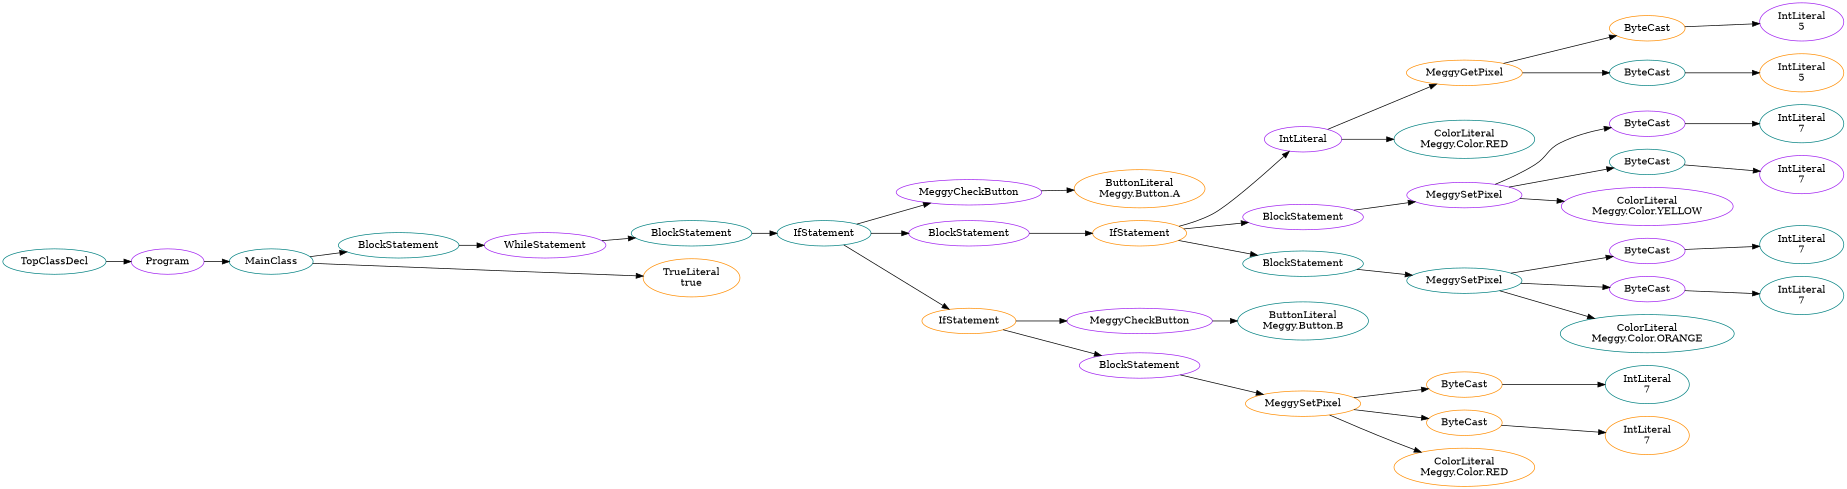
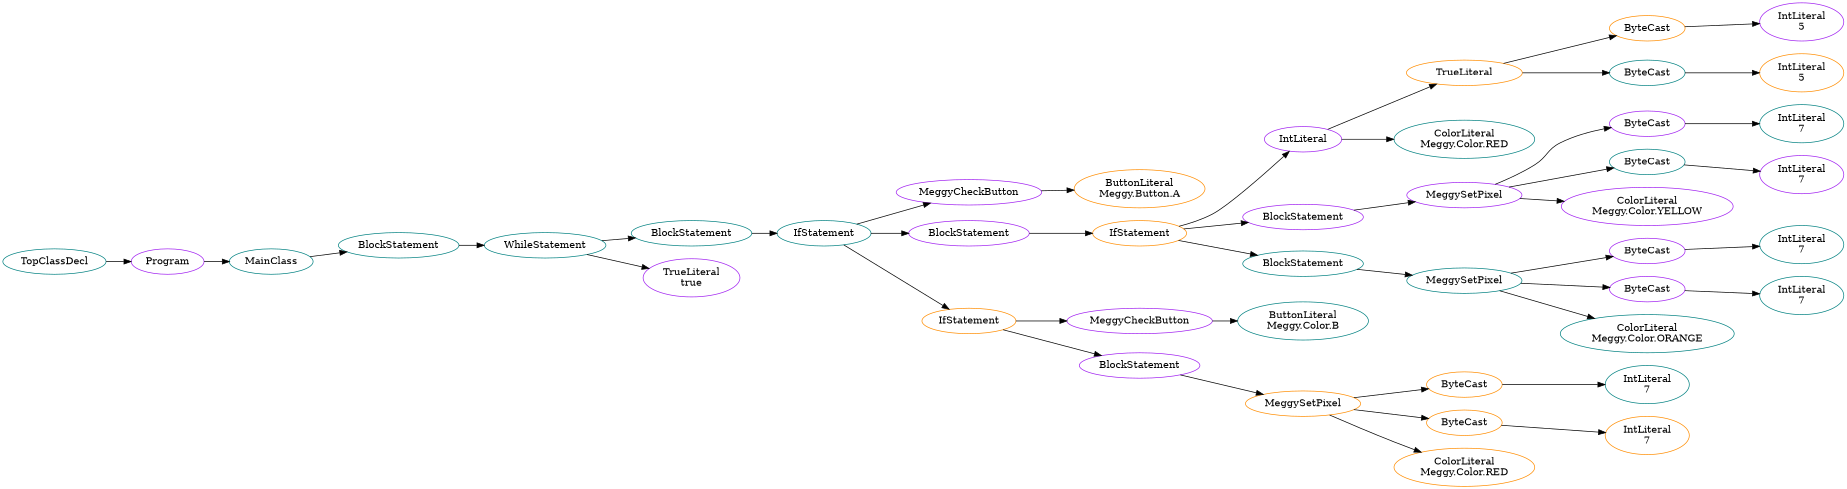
  digraph {
    rankdir=LR
    node [color=teal]
    n1 [color=purple label=Program]
    n2 [label=MainClass]
    n3 [label=BlockStatement]
    n4 [label=TopClassDecl]
-   n5 [color=purple label=WhileStatement]
-   n6 [color=darkorange label="TrueLiteral\ntrue"]
+   n5 [label=WhileStatement]
+   n6 [color=purple label="TrueLiteral\ntrue"]
    n7 [label=BlockStatement]
    n8 [label=IfStatement]
    n9 [color=purple label=MeggyCheckButton]
    n10 [color=purple label=BlockStatement]
    n11 [color=darkorange label=IfStatement]
    n12 [color=darkorange label="ButtonLiteral\nMeggy.Button.A"]
    n13 [color=darkorange label=IfStatement]
    n14 [color=purple label=MeggyCheckButton]
    n15 [color=purple label=BlockStatement]
    n16 [color=purple label=IntLiteral]
    n17 [color=purple label=BlockStatement]
    n18 [label=BlockStatement]
-   n19 [color=darkorange label=MeggyGetPixel]
+   n19 [color=darkorange label=TrueLiteral]
    n20 [label="ColorLiteral\nMeggy.Color.RED"]
    n21 [color=purple label=MeggySetPixel]
    n22 [label=MeggySetPixel]
    n23 [color=darkorange label=ByteCast]
    n24 [label=ByteCast]
    n25 [color=purple label="IntLiteral\n5"]
    n26 [color=darkorange label="IntLiteral\n5"]
    n27 [color=purple label=ByteCast]
    n28 [label=ByteCast]
    n29 [color=purple label="ColorLiteral\nMeggy.Color.YELLOW"]
    n30 [label="IntLiteral\n7"]
    n31 [color=purple label="IntLiteral\n7"]
    n32 [color=purple label=ByteCast]
    n33 [color=purple label=ByteCast]
    n34 [label="ColorLiteral\nMeggy.Color.ORANGE"]
    n35 [label="IntLiteral\n7"]
    n36 [label="IntLiteral\n7"]
-   n37 [label="ButtonLiteral\nMeggy.Button.B"]
+   n37 [label="ButtonLiteral\nMeggy.Color.B"]
    n38 [color=darkorange label=MeggySetPixel]
    n39 [color=darkorange label=ByteCast]
    n40 [color=darkorange label=ByteCast]
    n41 [color=darkorange label="ColorLiteral\nMeggy.Color.RED"]
    n42 [label="IntLiteral\n7"]
    n43 [color=darkorange label="IntLiteral\n7"]
    n1 -> n2
    n2 -> n3
    n3 -> n5
    n4 -> n1
-   n2 -> n6
+   n5 -> n6
    n5 -> n7
    n7 -> n8
    n8 -> n9
    n8 -> n10
    n8 -> n11
    n9 -> n12
    n10 -> n13
    n11 -> n14
    n11 -> n15
    n13 -> n16
    n13 -> n17
    n13 -> n18
    n14 -> n37
    n15 -> n38
    n16 -> n19
    n16 -> n20
    n17 -> n21
    n18 -> n22
    n19 -> n23
    n19 -> n24
    n21 -> n27
    n21 -> n28
    n21 -> n29
    n22 -> n32
    n22 -> n33
    n22 -> n34
    n23 -> n25
    n24 -> n26
    n27 -> n30
    n28 -> n31
    n32 -> n35
    n33 -> n36
    n38 -> n39
    n38 -> n40
    n38 -> n41
    n39 -> n42
    n40 -> n43
  }
